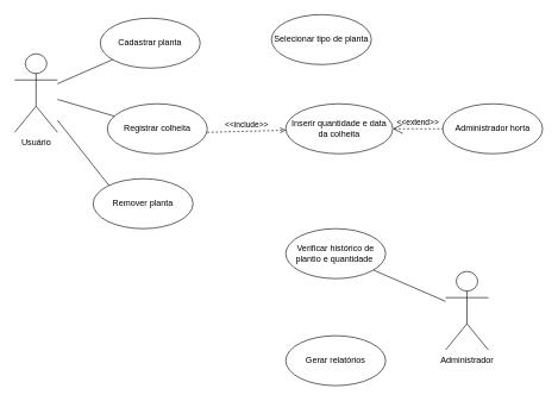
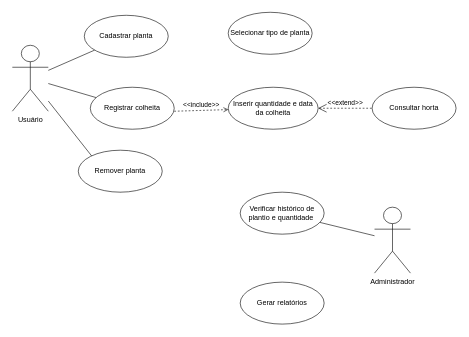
  <mxCell id="0" />
  <mxCell id="1" parent="0" />
  <mxCell id="2" style="rounded=0;orthogonalLoop=1;jettySize=auto;html=1;endArrow=none;endFill=0;" parent="1" source="5" target="8" edge="1"><mxGeometry relative="1" as="geometry" /></mxCell>
  <mxCell id="3" style="rounded=0;orthogonalLoop=1;jettySize=auto;html=1;endArrow=none;endFill=0;" parent="1" source="5" target="9" edge="1"><mxGeometry relative="1" as="geometry" /></mxCell>
  <mxCell id="4" style="rounded=0;orthogonalLoop=1;jettySize=auto;html=1;entryX=0.5;entryY=1;entryDx=0;entryDy=0;endArrow=none;endFill=0;" parent="1" source="5" target="13" edge="1"><mxGeometry relative="1" as="geometry" /></mxCell>
  <mxCell id="5" value="Usuário" style="shape=umlActor;html=1;verticalLabelPosition=bottom;verticalAlign=top;align=center;" parent="1" vertex="1"><mxGeometry x="20" y="75" width="60" height="110" as="geometry" /></mxCell>
  <mxCell id="6" style="rounded=0;orthogonalLoop=1;jettySize=auto;html=1;endArrow=none;endFill=0;" parent="1" source="7" target="16" edge="1"><mxGeometry relative="1" as="geometry" /></mxCell>
- <mxCell id="7" value="Administrador" style="shape=umlActor;html=1;verticalLabelPosition=bottom;verticalAlign=top;align=center;" parent="1" vertex="1"><mxGeometry x="624" y="380" width="60" height="110" as="geometry" /></mxCell>
+ <mxCell id="7" value="Administrador" style="shape=umlActor;html=1;verticalLabelPosition=bottom;verticalAlign=top;align=center;" parent="1" vertex="1"><mxGeometry x="624" y="345" width="60" height="110" as="geometry" /></mxCell>
  <mxCell id="8" value="Cadastrar planta" style="ellipse;whiteSpace=wrap;html=1;" parent="1" vertex="1"><mxGeometry x="140" y="25" width="140" height="70" as="geometry" /></mxCell>
  <mxCell id="9" value="Registrar colheita" style="ellipse;whiteSpace=wrap;html=1;" parent="1" vertex="1"><mxGeometry x="150" y="145" width="140" height="70" as="geometry" /></mxCell>
  <mxCell id="10" value="Selecionar tipo de planta" style="ellipse;whiteSpace=wrap;html=1;" parent="1" vertex="1"><mxGeometry x="380" y="20" width="140" height="70" as="geometry" /></mxCell>
- <mxCell id="11" value="Inserir quantidade e data da colheita" style="ellipse;whiteSpace=wrap;html=1;" parent="1" vertex="1"><mxGeometry x="400" y="145" width="150" height="70" as="geometry" /></mxCell>
+ <mxCell id="11" value="Inserir quantidade e data da colheita" style="ellipse;whiteSpace=wrap;html=1;" parent="1" vertex="1"><mxGeometry x="380" y="145" width="150" height="70" as="geometry" /></mxCell>
  <mxCell id="12" value="&amp;lt;&amp;lt;include&amp;gt;&amp;gt;" style="edgeStyle=none;html=1;endArrow=open;verticalAlign=bottom;dashed=1;labelBackgroundColor=none;rounded=0;" parent="1" target="11" edge="1"><mxGeometry width="160" relative="1" as="geometry"><mxPoint x="290" y="185" as="sourcePoint" /><mxPoint x="380" y="185" as="targetPoint" /></mxGeometry></mxCell>
  <mxCell id="13" value="Remover planta" style="ellipse;whiteSpace=wrap;html=1;" parent="1" vertex="1"><mxGeometry x="130" y="250" width="140" height="70" as="geometry" /></mxCell>
- <mxCell id="14" value="Administrador horta" style="ellipse;whiteSpace=wrap;html=1;" parent="1" vertex="1"><mxGeometry x="620" y="145" width="140" height="70" as="geometry" /></mxCell>
+ <mxCell id="14" value="Consultar horta" style="ellipse;whiteSpace=wrap;html=1;" parent="1" vertex="1"><mxGeometry x="620" y="145" width="140" height="70" as="geometry" /></mxCell>
  <mxCell id="15" value="&amp;lt;&amp;lt;extend&amp;gt;&amp;gt;" style="edgeStyle=none;html=1;startArrow=open;endArrow=none;startSize=12;verticalAlign=bottom;dashed=1;labelBackgroundColor=none;rounded=0;exitX=1;exitY=0.5;exitDx=0;exitDy=0;" parent="1" source="11" target="14" edge="1"><mxGeometry width="160" relative="1" as="geometry"><mxPoint x="540" y="185" as="sourcePoint" /><mxPoint x="700" y="185" as="targetPoint" /></mxGeometry></mxCell>
  <mxCell id="16" value="Verificar histórico de plantio e quantidade&amp;nbsp;" style="ellipse;whiteSpace=wrap;html=1;" parent="1" vertex="1"><mxGeometry x="400" y="320" width="140" height="70" as="geometry" /></mxCell>
  <mxCell id="17" value="Gerar relatórios" style="ellipse;whiteSpace=wrap;html=1;" parent="1" vertex="1"><mxGeometry x="400" y="470" width="140" height="70" as="geometry" /></mxCell>
